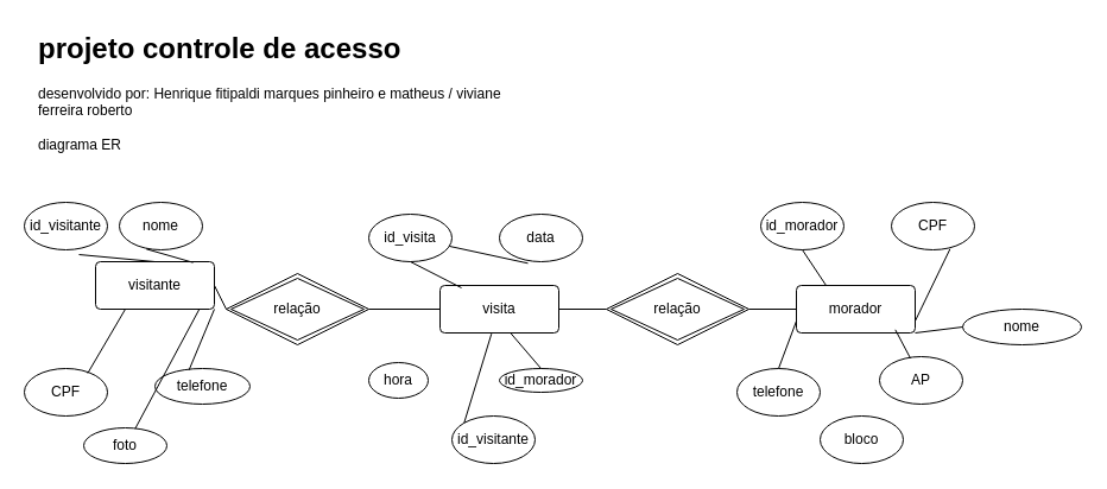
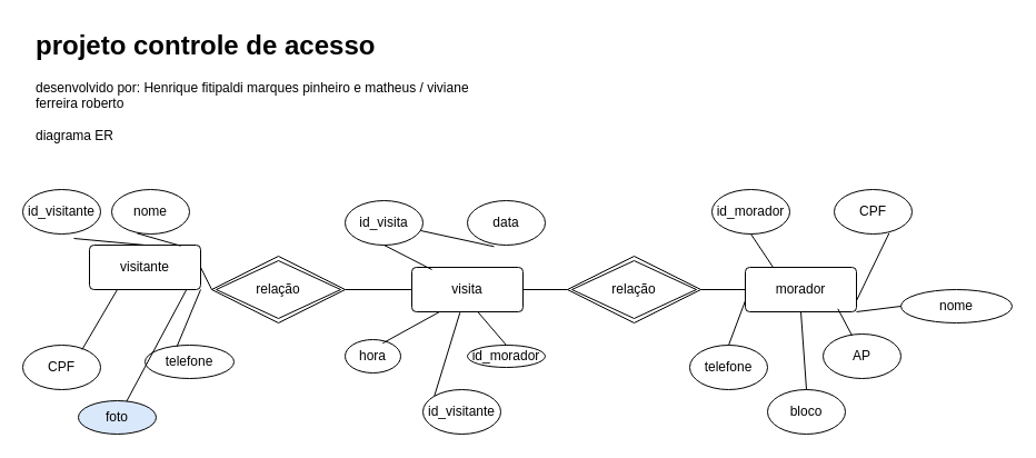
  <mxCell id="0" />
  <mxCell id="1" parent="0" />
  <mxCell id="2" value="visitante" style="rounded=1;arcSize=10;whiteSpace=wrap;html=1;align=center;" parent="1" vertex="1"><mxGeometry x="80" y="220" width="100" height="40" as="geometry" /></mxCell>
  <mxCell id="3" value="visita" style="rounded=1;arcSize=10;whiteSpace=wrap;html=1;align=center;" parent="1" vertex="1"><mxGeometry x="370" y="240" width="100" height="40" as="geometry" /></mxCell>
  <mxCell id="4" value="morador" style="rounded=1;arcSize=10;whiteSpace=wrap;html=1;align=center;" parent="1" vertex="1"><mxGeometry x="670" y="240" width="100" height="40" as="geometry" /></mxCell>
  <mxCell id="5" value="relação" style="shape=rhombus;double=1;perimeter=rhombusPerimeter;whiteSpace=wrap;html=1;align=center;" parent="1" vertex="1"><mxGeometry x="190" y="230" width="120" height="60" as="geometry" /></mxCell>
  <mxCell id="6" value="relação" style="shape=rhombus;double=1;perimeter=rhombusPerimeter;whiteSpace=wrap;html=1;align=center;" parent="1" vertex="1"><mxGeometry x="510" y="230" width="120" height="60" as="geometry" /></mxCell>
  <mxCell id="7" value="id_visitante" style="ellipse;whiteSpace=wrap;html=1;align=center;" parent="1" vertex="1"><mxGeometry x="20" y="170" width="70" height="40" as="geometry" /></mxCell>
  <mxCell id="8" value="CPF" style="ellipse;whiteSpace=wrap;html=1;align=center;" parent="1" vertex="1"><mxGeometry x="20" y="310" width="70" height="40" as="geometry" /></mxCell>
  <mxCell id="9" value="telefone" style="ellipse;whiteSpace=wrap;html=1;align=center;" parent="1" vertex="1"><mxGeometry x="130" y="310" width="80" height="30" as="geometry" /></mxCell>
  <mxCell id="10" value="nome" style="ellipse;whiteSpace=wrap;html=1;align=center;" parent="1" vertex="1"><mxGeometry x="100" y="170" width="70" height="40" as="geometry" /></mxCell>
- <mxCell id="11" value="foto" style="ellipse;whiteSpace=wrap;html=1;align=center;" parent="1" vertex="1"><mxGeometry x="70" y="360" width="70" height="30" as="geometry" /></mxCell>
+ <mxCell id="11" value="foto" style="ellipse;whiteSpace=wrap;html=1;align=center;fillColor=#dae8fc;" parent="1" vertex="1"><mxGeometry x="70" y="360" width="70" height="30" as="geometry" /></mxCell>
  <mxCell id="12" value="data" style="ellipse;whiteSpace=wrap;html=1;align=center;" parent="1" vertex="1"><mxGeometry x="420" y="180" width="70" height="40" as="geometry" /></mxCell>
  <mxCell id="13" value="id_visita" style="ellipse;whiteSpace=wrap;html=1;align=center;" parent="1" vertex="1"><mxGeometry x="310" y="180" width="70" height="40" as="geometry" /></mxCell>
  <mxCell id="14" value="hora" style="ellipse;whiteSpace=wrap;html=1;align=center;" parent="1" vertex="1"><mxGeometry x="310" y="305" width="50" height="30" as="geometry" /></mxCell>
  <mxCell id="15" value="id_visitante" style="ellipse;whiteSpace=wrap;html=1;align=center;" parent="1" vertex="1"><mxGeometry x="380" y="350" width="70" height="40" as="geometry" /></mxCell>
  <mxCell id="16" value="id_morador" style="ellipse;whiteSpace=wrap;html=1;align=center;" parent="1" vertex="1"><mxGeometry x="420" y="310" width="70" height="20" as="geometry" /></mxCell>
  <mxCell id="17" value="AP" style="ellipse;whiteSpace=wrap;html=1;align=center;" parent="1" vertex="1"><mxGeometry x="740" y="300" width="70" height="40" as="geometry" /></mxCell>
  <mxCell id="18" value="telefone" style="ellipse;whiteSpace=wrap;html=1;align=center;" parent="1" vertex="1"><mxGeometry x="620" y="310" width="70" height="40" as="geometry" /></mxCell>
  <mxCell id="19" value="bloco" style="ellipse;whiteSpace=wrap;html=1;align=center;" parent="1" vertex="1"><mxGeometry x="690" y="350" width="70" height="40" as="geometry" /></mxCell>
  <mxCell id="20" value="CPF" style="ellipse;whiteSpace=wrap;html=1;align=center;" parent="1" vertex="1"><mxGeometry x="750" y="170" width="70" height="40" as="geometry" /></mxCell>
  <mxCell id="21" value="id_morador" style="ellipse;whiteSpace=wrap;html=1;align=center;" parent="1" vertex="1"><mxGeometry x="640" y="170" width="70" height="40" as="geometry" /></mxCell>
  <mxCell id="22" value="" style="endArrow=none;html=1;rounded=0;exitX=0.762;exitY=0.1;exitDx=0;exitDy=0;exitPerimeter=0;entryX=0.25;entryY=1;entryDx=0;entryDy=0;" parent="1" source="8" target="2" edge="1"><mxGeometry relative="1" as="geometry"><mxPoint x="240" y="340" as="sourcePoint" /><mxPoint x="400" y="340" as="targetPoint" /></mxGeometry></mxCell>
  <mxCell id="23" value="" style="endArrow=none;html=1;rounded=0;exitX=0.619;exitY=0.022;exitDx=0;exitDy=0;exitPerimeter=0;entryX=0.873;entryY=1;entryDx=0;entryDy=0;entryPerimeter=0;" parent="1" source="11" target="2" edge="1"><mxGeometry relative="1" as="geometry"><mxPoint x="240" y="340" as="sourcePoint" /><mxPoint x="400" y="340" as="targetPoint" /></mxGeometry></mxCell>
  <mxCell id="24" value="" style="endArrow=none;html=1;rounded=0;exitX=0.358;exitY=0.044;exitDx=0;exitDy=0;exitPerimeter=0;entryX=1;entryY=1;entryDx=0;entryDy=0;" parent="1" source="9" target="2" edge="1"><mxGeometry relative="1" as="geometry"><mxPoint x="240" y="340" as="sourcePoint" /><mxPoint x="400" y="340" as="targetPoint" /></mxGeometry></mxCell>
  <mxCell id="25" value="" style="endArrow=none;html=1;rounded=0;exitX=0.657;exitY=1.1;exitDx=0;exitDy=0;exitPerimeter=0;entryX=0.5;entryY=0;entryDx=0;entryDy=0;" parent="1" source="7" target="2" edge="1"><mxGeometry relative="1" as="geometry"><mxPoint x="240" y="340" as="sourcePoint" /><mxPoint x="400" y="340" as="targetPoint" /></mxGeometry></mxCell>
  <mxCell id="26" value="" style="endArrow=none;html=1;rounded=0;exitX=0.324;exitY=0.983;exitDx=0;exitDy=0;exitPerimeter=0;entryX=0.82;entryY=0.017;entryDx=0;entryDy=0;entryPerimeter=0;" parent="1" source="10" target="2" edge="1"><mxGeometry relative="1" as="geometry"><mxPoint x="240" y="340" as="sourcePoint" /><mxPoint x="400" y="340" as="targetPoint" /></mxGeometry></mxCell>
+ <mxCell id="27" value="" style="endArrow=none;html=1;rounded=0;exitX=0.676;exitY=0.108;exitDx=0;exitDy=0;exitPerimeter=0;entryX=0.25;entryY=1;entryDx=0;entryDy=0;" parent="1" source="14" target="3" edge="1"><mxGeometry relative="1" as="geometry"><mxPoint x="240" y="340" as="sourcePoint" /><mxPoint x="400" y="340" as="targetPoint" /></mxGeometry></mxCell>
  <mxCell id="28" value="" style="endArrow=none;html=1;rounded=0;exitX=0;exitY=0;exitDx=0;exitDy=0;entryX=0.433;entryY=1.017;entryDx=0;entryDy=0;entryPerimeter=0;" parent="1" source="15" target="3" edge="1"><mxGeometry relative="1" as="geometry"><mxPoint x="240" y="340" as="sourcePoint" /><mxPoint x="400" y="340" as="targetPoint" /></mxGeometry></mxCell>
  <mxCell id="29" value="" style="endArrow=none;html=1;rounded=0;exitX=0.5;exitY=0;exitDx=0;exitDy=0;entryX=0.593;entryY=1;entryDx=0;entryDy=0;entryPerimeter=0;" parent="1" source="16" target="3" edge="1"><mxGeometry relative="1" as="geometry"><mxPoint x="240" y="340" as="sourcePoint" /><mxPoint x="400" y="340" as="targetPoint" /></mxGeometry></mxCell>
  <mxCell id="30" value="" style="endArrow=none;html=1;rounded=0;exitX=0.5;exitY=1;exitDx=0;exitDy=0;entryX=0.18;entryY=0.05;entryDx=0;entryDy=0;entryPerimeter=0;" parent="1" source="13" target="3" edge="1"><mxGeometry relative="1" as="geometry"><mxPoint x="240" y="340" as="sourcePoint" /><mxPoint x="400" y="340" as="targetPoint" /></mxGeometry></mxCell>
  <mxCell id="31" value="" style="endArrow=none;html=1;rounded=0;exitX=0.343;exitY=1.033;exitDx=0;exitDy=0;exitPerimeter=0;" parent="1" source="12" target="13" edge="1"><mxGeometry relative="1" as="geometry"><mxPoint x="240" y="340" as="sourcePoint" /><mxPoint x="400" y="340" as="targetPoint" /></mxGeometry></mxCell>
  <mxCell id="32" value="" style="endArrow=none;html=1;rounded=0;exitX=0.5;exitY=1;exitDx=0;exitDy=0;entryX=0.25;entryY=0;entryDx=0;entryDy=0;" parent="1" source="21" target="4" edge="1"><mxGeometry relative="1" as="geometry"><mxPoint x="490" y="340" as="sourcePoint" /><mxPoint x="650" y="340" as="targetPoint" /></mxGeometry></mxCell>
  <mxCell id="33" value="" style="endArrow=none;html=1;rounded=0;exitX=0;exitY=0.75;exitDx=0;exitDy=0;entryX=0.5;entryY=0;entryDx=0;entryDy=0;" parent="1" source="4" target="18" edge="1"><mxGeometry relative="1" as="geometry"><mxPoint x="490" y="340" as="sourcePoint" /><mxPoint x="650" y="340" as="targetPoint" /></mxGeometry></mxCell>
+ <mxCell id="34" value="" style="endArrow=none;html=1;rounded=0;exitX=0.5;exitY=1;exitDx=0;exitDy=0;entryX=0.5;entryY=0;entryDx=0;entryDy=0;" parent="1" source="4" target="19" edge="1"><mxGeometry relative="1" as="geometry"><mxPoint x="490" y="340" as="sourcePoint" /><mxPoint x="650" y="340" as="targetPoint" /></mxGeometry></mxCell>
  <mxCell id="35" value="" style="endArrow=none;html=1;rounded=0;exitX=0.833;exitY=0.933;exitDx=0;exitDy=0;exitPerimeter=0;entryX=0.371;entryY=0.033;entryDx=0;entryDy=0;entryPerimeter=0;" parent="1" source="4" target="17" edge="1"><mxGeometry relative="1" as="geometry"><mxPoint x="490" y="340" as="sourcePoint" /><mxPoint x="650" y="340" as="targetPoint" /></mxGeometry></mxCell>
  <mxCell id="36" value="" style="endArrow=none;html=1;rounded=0;exitX=0.705;exitY=0.983;exitDx=0;exitDy=0;exitPerimeter=0;entryX=1;entryY=0.75;entryDx=0;entryDy=0;" parent="1" source="20" target="4" edge="1"><mxGeometry relative="1" as="geometry"><mxPoint x="490" y="340" as="sourcePoint" /><mxPoint x="650" y="340" as="targetPoint" /></mxGeometry></mxCell>
  <mxCell id="37" value="" style="endArrow=none;html=1;rounded=0;exitX=1;exitY=0.5;exitDx=0;exitDy=0;entryX=0;entryY=0.5;entryDx=0;entryDy=0;" parent="1" source="5" target="3" edge="1"><mxGeometry relative="1" as="geometry"><mxPoint x="490" y="340" as="sourcePoint" /><mxPoint x="650" y="340" as="targetPoint" /></mxGeometry></mxCell>
  <mxCell id="38" value="" style="endArrow=none;html=1;rounded=0;exitX=1;exitY=0.5;exitDx=0;exitDy=0;entryX=0;entryY=0.5;entryDx=0;entryDy=0;" parent="1" source="3" target="6" edge="1"><mxGeometry relative="1" as="geometry"><mxPoint x="490" y="340" as="sourcePoint" /><mxPoint x="650" y="340" as="targetPoint" /></mxGeometry></mxCell>
  <mxCell id="39" value="" style="endArrow=none;html=1;rounded=0;exitX=1;exitY=0.5;exitDx=0;exitDy=0;entryX=0;entryY=0.5;entryDx=0;entryDy=0;" parent="1" source="6" target="4" edge="1"><mxGeometry relative="1" as="geometry"><mxPoint x="490" y="340" as="sourcePoint" /><mxPoint x="650" y="340" as="targetPoint" /></mxGeometry></mxCell>
  <mxCell id="40" value="" style="endArrow=none;html=1;rounded=0;exitX=1;exitY=0.5;exitDx=0;exitDy=0;entryX=0;entryY=0.5;entryDx=0;entryDy=0;" parent="1" source="2" target="5" edge="1"><mxGeometry relative="1" as="geometry"><mxPoint x="130" y="340" as="sourcePoint" /><mxPoint x="290" y="340" as="targetPoint" /></mxGeometry></mxCell>
  <mxCell id="41" value="nome" style="ellipse;whiteSpace=wrap;html=1;align=center;" parent="1" vertex="1"><mxGeometry x="810" y="260" width="100" height="30" as="geometry" /></mxCell>
  <mxCell id="42" value="" style="endArrow=none;html=1;rounded=0;entryX=0;entryY=0.5;entryDx=0;entryDy=0;exitX=1;exitY=1;exitDx=0;exitDy=0;" parent="1" source="4" target="41" edge="1"><mxGeometry relative="1" as="geometry"><mxPoint x="420" y="340" as="sourcePoint" /><mxPoint x="580" y="340" as="targetPoint" /></mxGeometry></mxCell>
  <mxCell id="43" value="&lt;h1 style=&quot;margin-top: 0px;&quot;&gt;projeto controle de acesso&lt;/h1&gt;&lt;div&gt;desenvolvido por: Henrique fitipaldi marques pinheiro e matheus / viviane ferreira roberto&lt;/div&gt;&lt;div&gt;&lt;br&gt;&lt;/div&gt;&lt;div&gt;diagrama ER&lt;/div&gt;" style="text;html=1;whiteSpace=wrap;overflow=hidden;rounded=0;" parent="1" vertex="1"><mxGeometry x="30" y="20" width="410" height="120" as="geometry" /></mxCell>
